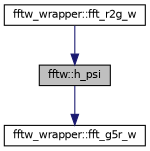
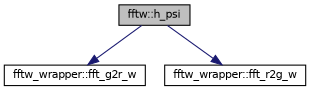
  digraph {
    rankdir=TB
    node [color=black fillcolor=white fontname=Helvetica fontsize=10 shape=record style=filled]
    edge [color=midnightblue fontname=Helvetica fontsize=10 labelfontname=Helvetica labelfontsize=10 style=solid]
    n1 [fillcolor=grey75 fontcolor=black height=0.2 label="fftw::h_psi" width=0.4]
-   n2 [height=0.2 label="fftw_wrapper::fft_g5r_w" width=0.4]
+   n2 [height=0.2 label="fftw_wrapper::fft_g2r_w" width=0.4]
    n3 [height=0.2 label="fftw_wrapper::fft_r2g_w" width=0.4]
    n1 -> n2
-   n3 -> n1
+   n1 -> n3
  }
